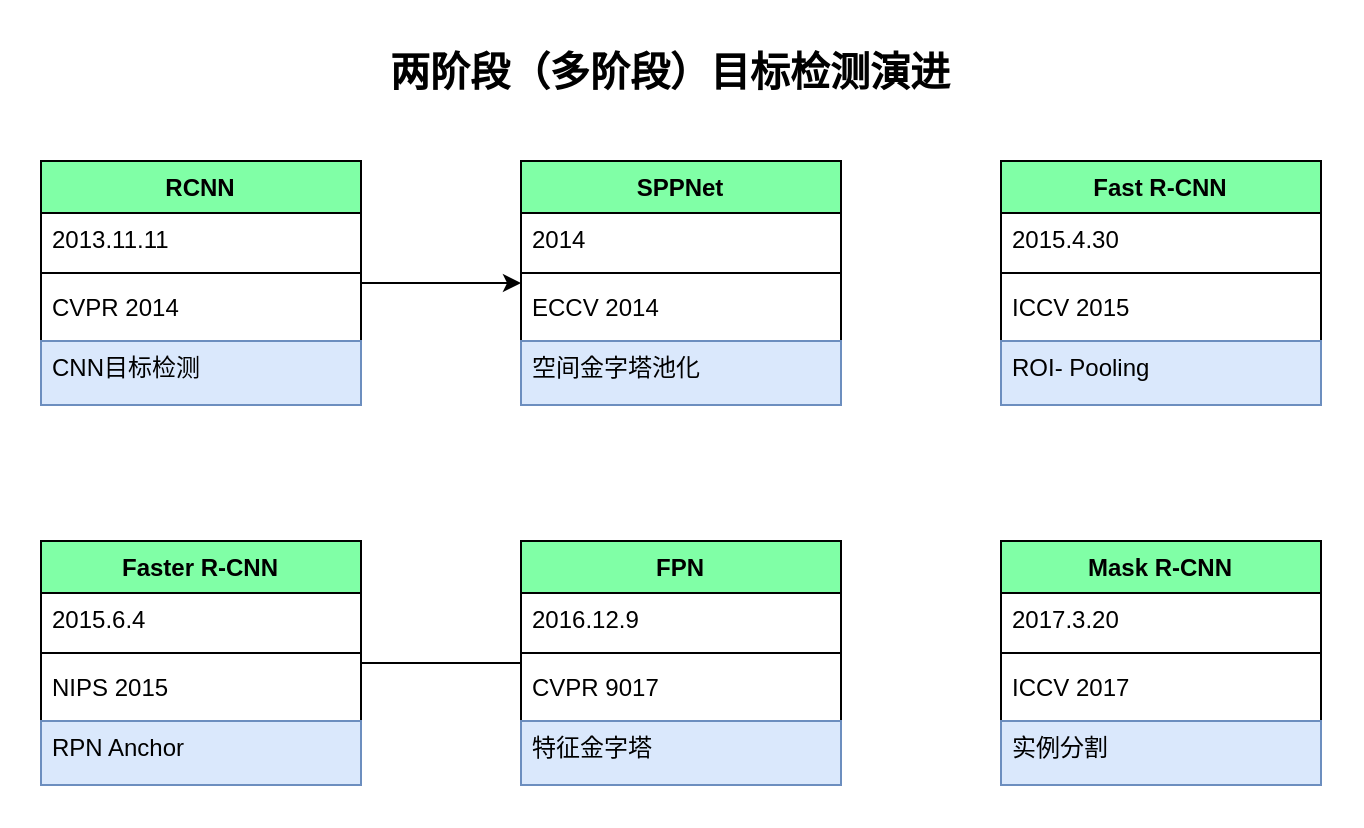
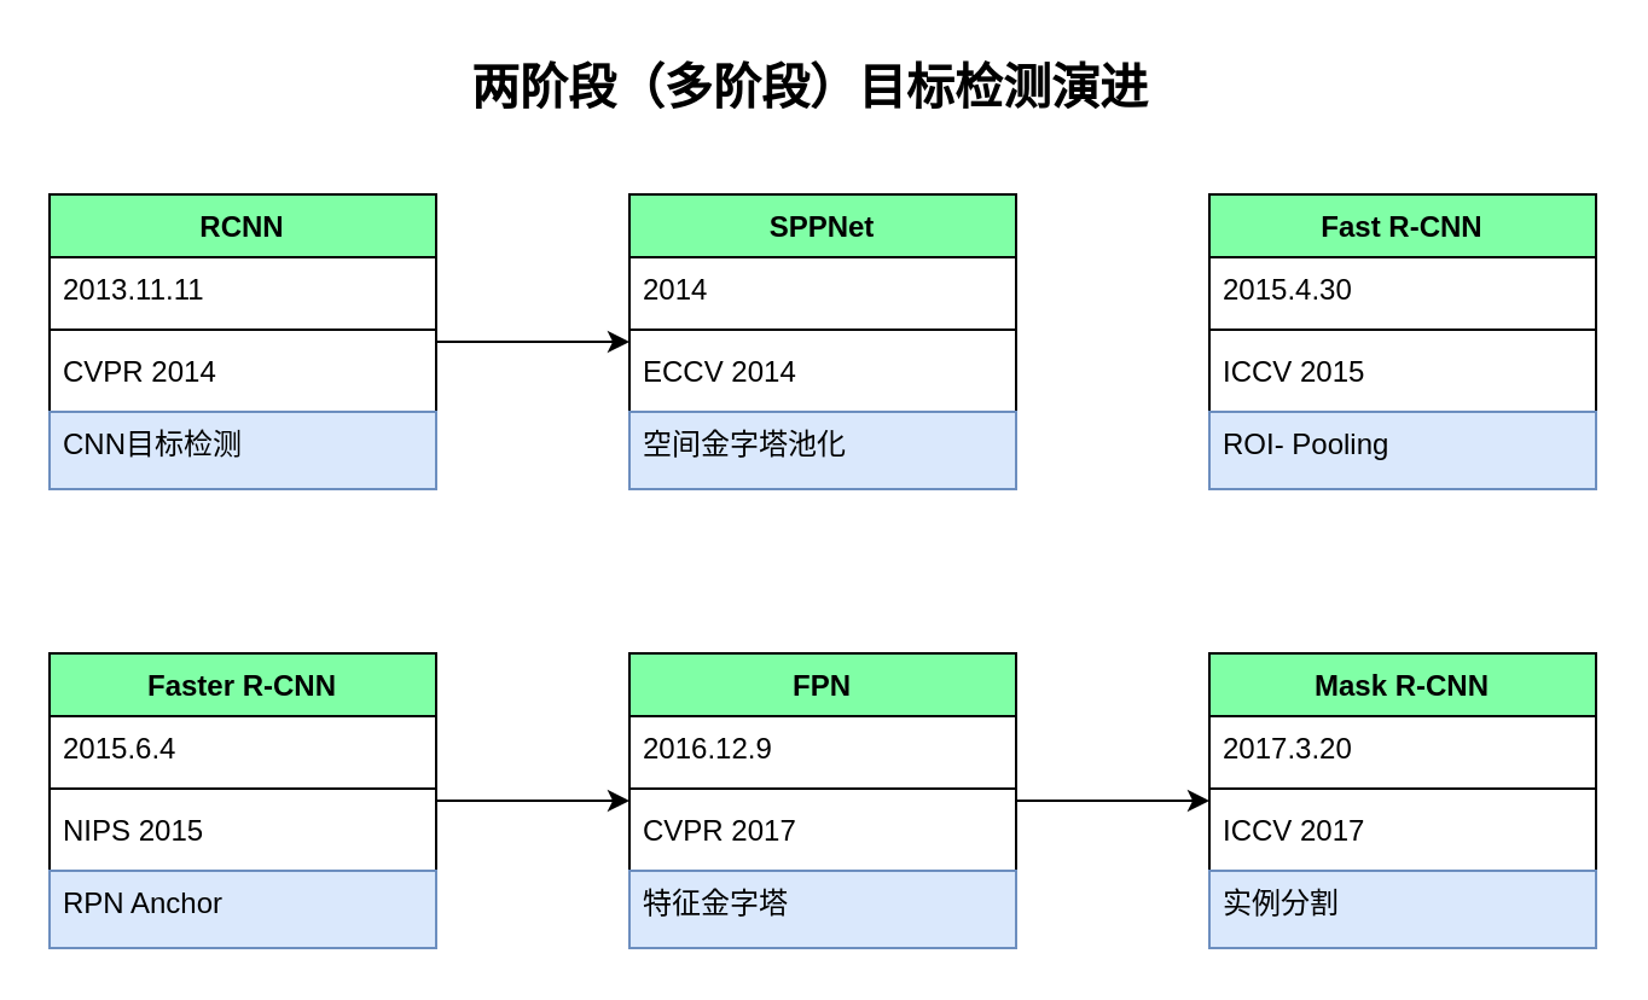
  <mxCell id="0" />
  <mxCell id="1" parent="0" />
  <mxCell id="2" value="" style="edgeStyle=orthogonalEdgeStyle;rounded=0;orthogonalLoop=1;jettySize=auto;html=1;" edge="1" parent="1" source="3" target="8"><mxGeometry relative="1" as="geometry" /></mxCell>
  <mxCell id="3" value="RCNN" style="swimlane;fontStyle=1;align=center;verticalAlign=top;childLayout=stackLayout;horizontal=1;startSize=26;horizontalStack=0;resizeParent=1;resizeParentMax=0;resizeLast=0;collapsible=1;marginBottom=0;swimlaneFillColor=default;fillColor=#80FFA6;" vertex="1" parent="1"><mxGeometry x="20" y="80" width="160" height="122" as="geometry"><mxRectangle x="70" y="170" width="100" height="26" as="alternateBounds" /></mxGeometry></mxCell>
  <mxCell id="4" value="2013.11.11    " style="text;strokeColor=none;fillColor=none;align=left;verticalAlign=top;spacingLeft=4;spacingRight=4;overflow=hidden;rotatable=0;points=[[0,0.5],[1,0.5]];portConstraint=eastwest;" vertex="1" parent="3"><mxGeometry y="26" width="160" height="26" as="geometry" /></mxCell>
  <mxCell id="5" value="" style="line;strokeWidth=1;fillColor=none;align=left;verticalAlign=middle;spacingTop=-1;spacingLeft=3;spacingRight=3;rotatable=0;labelPosition=right;points=[];portConstraint=eastwest;" vertex="1" parent="3"><mxGeometry y="52" width="160" height="8" as="geometry" /></mxCell>
  <mxCell id="6" value="CVPR 2014" style="text;strokeColor=none;fillColor=none;align=left;verticalAlign=top;spacingLeft=4;spacingRight=4;overflow=hidden;rotatable=0;points=[[0,0.5],[1,0.5]];portConstraint=eastwest;" vertex="1" parent="3"><mxGeometry y="60" width="160" height="30" as="geometry" /></mxCell>
  <mxCell id="7" value="CNN目标检测" style="text;strokeColor=#6c8ebf;fillColor=#dae8fc;align=left;verticalAlign=top;spacingLeft=4;spacingRight=4;overflow=hidden;rotatable=0;points=[[0,0.5],[1,0.5]];portConstraint=eastwest;" vertex="1" parent="3"><mxGeometry y="90" width="160" height="32" as="geometry" /></mxCell>
  <mxCell id="8" value="SPPNet" style="swimlane;fontStyle=1;align=center;verticalAlign=top;childLayout=stackLayout;horizontal=1;startSize=26;horizontalStack=0;resizeParent=1;resizeParentMax=0;resizeLast=0;collapsible=1;marginBottom=0;fillColor=#80FFA6;" vertex="1" parent="1"><mxGeometry x="260" y="80" width="160" height="122" as="geometry"><mxRectangle x="70" y="170" width="100" height="26" as="alternateBounds" /></mxGeometry></mxCell>
  <mxCell id="9" value="2014" style="text;strokeColor=none;fillColor=none;align=left;verticalAlign=top;spacingLeft=4;spacingRight=4;overflow=hidden;rotatable=0;points=[[0,0.5],[1,0.5]];portConstraint=eastwest;" vertex="1" parent="8"><mxGeometry y="26" width="160" height="26" as="geometry" /></mxCell>
  <mxCell id="10" value="" style="line;strokeWidth=1;fillColor=none;align=left;verticalAlign=middle;spacingTop=-1;spacingLeft=3;spacingRight=3;rotatable=0;labelPosition=right;points=[];portConstraint=eastwest;" vertex="1" parent="8"><mxGeometry y="52" width="160" height="8" as="geometry" /></mxCell>
  <mxCell id="11" value="ECCV 2014" style="text;strokeColor=none;fillColor=none;align=left;verticalAlign=top;spacingLeft=4;spacingRight=4;overflow=hidden;rotatable=0;points=[[0,0.5],[1,0.5]];portConstraint=eastwest;" vertex="1" parent="8"><mxGeometry y="60" width="160" height="30" as="geometry" /></mxCell>
  <mxCell id="12" value="空间金字塔池化" style="text;strokeColor=#6c8ebf;fillColor=#dae8fc;align=left;verticalAlign=top;spacingLeft=4;spacingRight=4;overflow=hidden;rotatable=0;points=[[0,0.5],[1,0.5]];portConstraint=eastwest;" vertex="1" parent="8"><mxGeometry y="90" width="160" height="32" as="geometry" /></mxCell>
  <mxCell id="13" value="Fast R-CNN" style="swimlane;fontStyle=1;align=center;verticalAlign=top;childLayout=stackLayout;horizontal=1;startSize=26;horizontalStack=0;resizeParent=1;resizeParentMax=0;resizeLast=0;collapsible=1;marginBottom=0;fillColor=#80FFA6;" vertex="1" parent="1"><mxGeometry x="500" y="80" width="160" height="122" as="geometry"><mxRectangle x="550" y="170" width="100" height="26" as="alternateBounds" /></mxGeometry></mxCell>
  <mxCell id="14" value="2015.4.30" style="text;strokeColor=none;fillColor=none;align=left;verticalAlign=top;spacingLeft=4;spacingRight=4;overflow=hidden;rotatable=0;points=[[0,0.5],[1,0.5]];portConstraint=eastwest;" vertex="1" parent="13"><mxGeometry y="26" width="160" height="26" as="geometry" /></mxCell>
  <mxCell id="15" value="" style="line;strokeWidth=1;fillColor=none;align=left;verticalAlign=middle;spacingTop=-1;spacingLeft=3;spacingRight=3;rotatable=0;labelPosition=right;points=[];portConstraint=eastwest;" vertex="1" parent="13"><mxGeometry y="52" width="160" height="8" as="geometry" /></mxCell>
  <mxCell id="16" value="ICCV 2015" style="text;strokeColor=none;fillColor=none;align=left;verticalAlign=top;spacingLeft=4;spacingRight=4;overflow=hidden;rotatable=0;points=[[0,0.5],[1,0.5]];portConstraint=eastwest;" vertex="1" parent="13"><mxGeometry y="60" width="160" height="30" as="geometry" /></mxCell>
  <mxCell id="17" value="ROI- Pooling" style="text;strokeColor=#6c8ebf;fillColor=#dae8fc;align=left;verticalAlign=top;spacingLeft=4;spacingRight=4;overflow=hidden;rotatable=0;points=[[0,0.5],[1,0.5]];portConstraint=eastwest;" vertex="1" parent="13"><mxGeometry y="90" width="160" height="32" as="geometry" /></mxCell>
- <mxCell id="18" value="" style="edgeStyle=orthogonalEdgeStyle;rounded=0;orthogonalLoop=1;jettySize=auto;html=1;endArrow=none;" edge="1" parent="1" source="19" target="25"><mxGeometry relative="1" as="geometry" /></mxCell>
+ <mxCell id="18" value="" style="edgeStyle=orthogonalEdgeStyle;rounded=0;orthogonalLoop=1;jettySize=auto;html=1;" edge="1" parent="1" source="19" target="25"><mxGeometry relative="1" as="geometry" /></mxCell>
  <mxCell id="19" value="Faster R-CNN" style="swimlane;fontStyle=1;align=center;verticalAlign=top;childLayout=stackLayout;horizontal=1;startSize=26;horizontalStack=0;resizeParent=1;resizeParentMax=0;resizeLast=0;collapsible=1;marginBottom=0;fillColor=#80FFA6;" vertex="1" parent="1"><mxGeometry x="20" y="270" width="160" height="122" as="geometry"><mxRectangle x="70" y="170" width="100" height="26" as="alternateBounds" /></mxGeometry></mxCell>
  <mxCell id="20" value="2015.6.4" style="text;strokeColor=none;fillColor=none;align=left;verticalAlign=top;spacingLeft=4;spacingRight=4;overflow=hidden;rotatable=0;points=[[0,0.5],[1,0.5]];portConstraint=eastwest;" vertex="1" parent="19"><mxGeometry y="26" width="160" height="26" as="geometry" /></mxCell>
  <mxCell id="21" value="" style="line;strokeWidth=1;fillColor=none;align=left;verticalAlign=middle;spacingTop=-1;spacingLeft=3;spacingRight=3;rotatable=0;labelPosition=right;points=[];portConstraint=eastwest;" vertex="1" parent="19"><mxGeometry y="52" width="160" height="8" as="geometry" /></mxCell>
  <mxCell id="22" value="NIPS 2015" style="text;strokeColor=none;fillColor=none;align=left;verticalAlign=top;spacingLeft=4;spacingRight=4;overflow=hidden;rotatable=0;points=[[0,0.5],[1,0.5]];portConstraint=eastwest;" vertex="1" parent="19"><mxGeometry y="60" width="160" height="30" as="geometry" /></mxCell>
  <mxCell id="23" value="RPN Anchor" style="text;strokeColor=#6c8ebf;fillColor=#dae8fc;align=left;verticalAlign=top;spacingLeft=4;spacingRight=4;overflow=hidden;rotatable=0;points=[[0,0.5],[1,0.5]];portConstraint=eastwest;" vertex="1" parent="19"><mxGeometry y="90" width="160" height="32" as="geometry" /></mxCell>
+ <mxCell id="24" value="" style="edgeStyle=orthogonalEdgeStyle;rounded=0;orthogonalLoop=1;jettySize=auto;html=1;" edge="1" parent="1" source="25" target="30"><mxGeometry relative="1" as="geometry" /></mxCell>
  <mxCell id="25" value="FPN" style="swimlane;fontStyle=1;align=center;verticalAlign=top;childLayout=stackLayout;horizontal=1;startSize=26;horizontalStack=0;resizeParent=1;resizeParentMax=0;resizeLast=0;collapsible=1;marginBottom=0;fillColor=#80FFA6;" vertex="1" parent="1"><mxGeometry x="260" y="270" width="160" height="122" as="geometry"><mxRectangle x="70" y="170" width="100" height="26" as="alternateBounds" /></mxGeometry></mxCell>
  <mxCell id="26" value="2016.12.9" style="text;strokeColor=none;fillColor=none;align=left;verticalAlign=top;spacingLeft=4;spacingRight=4;overflow=hidden;rotatable=0;points=[[0,0.5],[1,0.5]];portConstraint=eastwest;" vertex="1" parent="25"><mxGeometry y="26" width="160" height="26" as="geometry" /></mxCell>
  <mxCell id="27" value="" style="line;strokeWidth=1;fillColor=none;align=left;verticalAlign=middle;spacingTop=-1;spacingLeft=3;spacingRight=3;rotatable=0;labelPosition=right;points=[];portConstraint=eastwest;" vertex="1" parent="25"><mxGeometry y="52" width="160" height="8" as="geometry" /></mxCell>
- <mxCell id="28" value="CVPR 9017" style="text;strokeColor=none;fillColor=none;align=left;verticalAlign=top;spacingLeft=4;spacingRight=4;overflow=hidden;rotatable=0;points=[[0,0.5],[1,0.5]];portConstraint=eastwest;" vertex="1" parent="25"><mxGeometry y="60" width="160" height="30" as="geometry" /></mxCell>
+ <mxCell id="28" value="CVPR 2017" style="text;strokeColor=none;fillColor=none;align=left;verticalAlign=top;spacingLeft=4;spacingRight=4;overflow=hidden;rotatable=0;points=[[0,0.5],[1,0.5]];portConstraint=eastwest;" vertex="1" parent="25"><mxGeometry y="60" width="160" height="30" as="geometry" /></mxCell>
  <mxCell id="29" value="特征金字塔" style="text;strokeColor=#6c8ebf;fillColor=#dae8fc;align=left;verticalAlign=top;spacingLeft=4;spacingRight=4;overflow=hidden;rotatable=0;points=[[0,0.5],[1,0.5]];portConstraint=eastwest;" vertex="1" parent="25"><mxGeometry y="90" width="160" height="32" as="geometry" /></mxCell>
  <mxCell id="30" value="Mask R-CNN" style="swimlane;fontStyle=1;align=center;verticalAlign=top;childLayout=stackLayout;horizontal=1;startSize=26;horizontalStack=0;resizeParent=1;resizeParentMax=0;resizeLast=0;collapsible=1;marginBottom=0;fillColor=#80FFA6;" vertex="1" parent="1"><mxGeometry x="500" y="270" width="160" height="122" as="geometry"><mxRectangle x="70" y="170" width="100" height="26" as="alternateBounds" /></mxGeometry></mxCell>
  <mxCell id="31" value="2017.3.20" style="text;strokeColor=none;fillColor=none;align=left;verticalAlign=top;spacingLeft=4;spacingRight=4;overflow=hidden;rotatable=0;points=[[0,0.5],[1,0.5]];portConstraint=eastwest;" vertex="1" parent="30"><mxGeometry y="26" width="160" height="26" as="geometry" /></mxCell>
  <mxCell id="32" value="" style="line;strokeWidth=1;fillColor=none;align=left;verticalAlign=middle;spacingTop=-1;spacingLeft=3;spacingRight=3;rotatable=0;labelPosition=right;points=[];portConstraint=eastwest;" vertex="1" parent="30"><mxGeometry y="52" width="160" height="8" as="geometry" /></mxCell>
  <mxCell id="33" value="ICCV 2017" style="text;strokeColor=none;fillColor=none;align=left;verticalAlign=top;spacingLeft=4;spacingRight=4;overflow=hidden;rotatable=0;points=[[0,0.5],[1,0.5]];portConstraint=eastwest;" vertex="1" parent="30"><mxGeometry y="60" width="160" height="30" as="geometry" /></mxCell>
  <mxCell id="34" value="实例分割" style="text;strokeColor=#6c8ebf;fillColor=#dae8fc;align=left;verticalAlign=top;spacingLeft=4;spacingRight=4;overflow=hidden;rotatable=0;points=[[0,0.5],[1,0.5]];portConstraint=eastwest;" vertex="1" parent="30"><mxGeometry y="90" width="160" height="32" as="geometry" /></mxCell>
  <mxCell id="35" value="&lt;b&gt;&lt;font style=&quot;font-size: 20px;&quot;&gt;两阶段（多阶段）目标检测演进&lt;/font&gt;&lt;/b&gt;" style="text;html=1;strokeColor=none;fillColor=none;align=center;verticalAlign=middle;whiteSpace=wrap;rounded=0;" vertex="1" parent="1"><mxGeometry x="160" y="20" width="350" height="30" as="geometry" /></mxCell>
